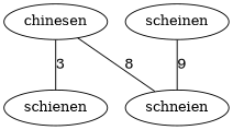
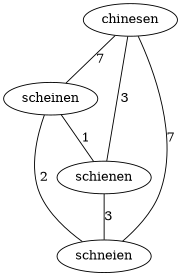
  graph {
    chinesen
    scheinen
    schienen
    schneien
+   chinesen -- scheinen [label=7]
    chinesen -- schienen [label=3]
-   chinesen -- schneien [label=8]
-   scheinen -- schneien [label=9]
+   chinesen -- schneien [label=7]
+   scheinen -- schienen [label=1]
+   scheinen -- schneien [label=2]
+   schienen -- schneien [label=3]
  }
